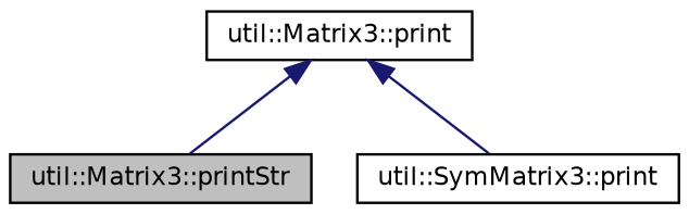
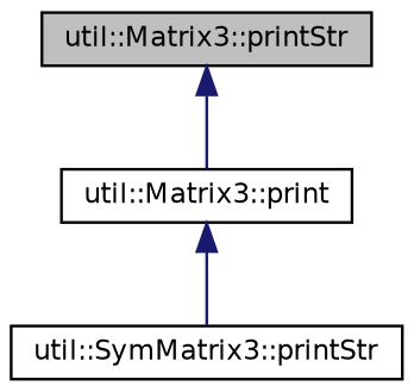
  digraph {
    rankdir=TB
    node [color=black fillcolor=white fontname=Helvetica fontsize=10 shape=record style=filled]
    edge [color=midnightblue dir=back fontname=Helvetica fontsize=10 labelfontname=Helvetica labelfontsize=10 style=solid]
    n1 [fillcolor=grey75 fontcolor=black height=0.2 label="util::Matrix3::printStr" width=0.4]
    n2 [height=0.2 label="util::Matrix3::print" width=0.4]
-   n3 [height=0.2 label="util::SymMatrix3::print" width=0.4]
-   n2 -> n1
+   n3 [height=0.2 label="util::SymMatrix3::printStr" width=0.4]
+   n1 -> n2
    n2 -> n3
  }
